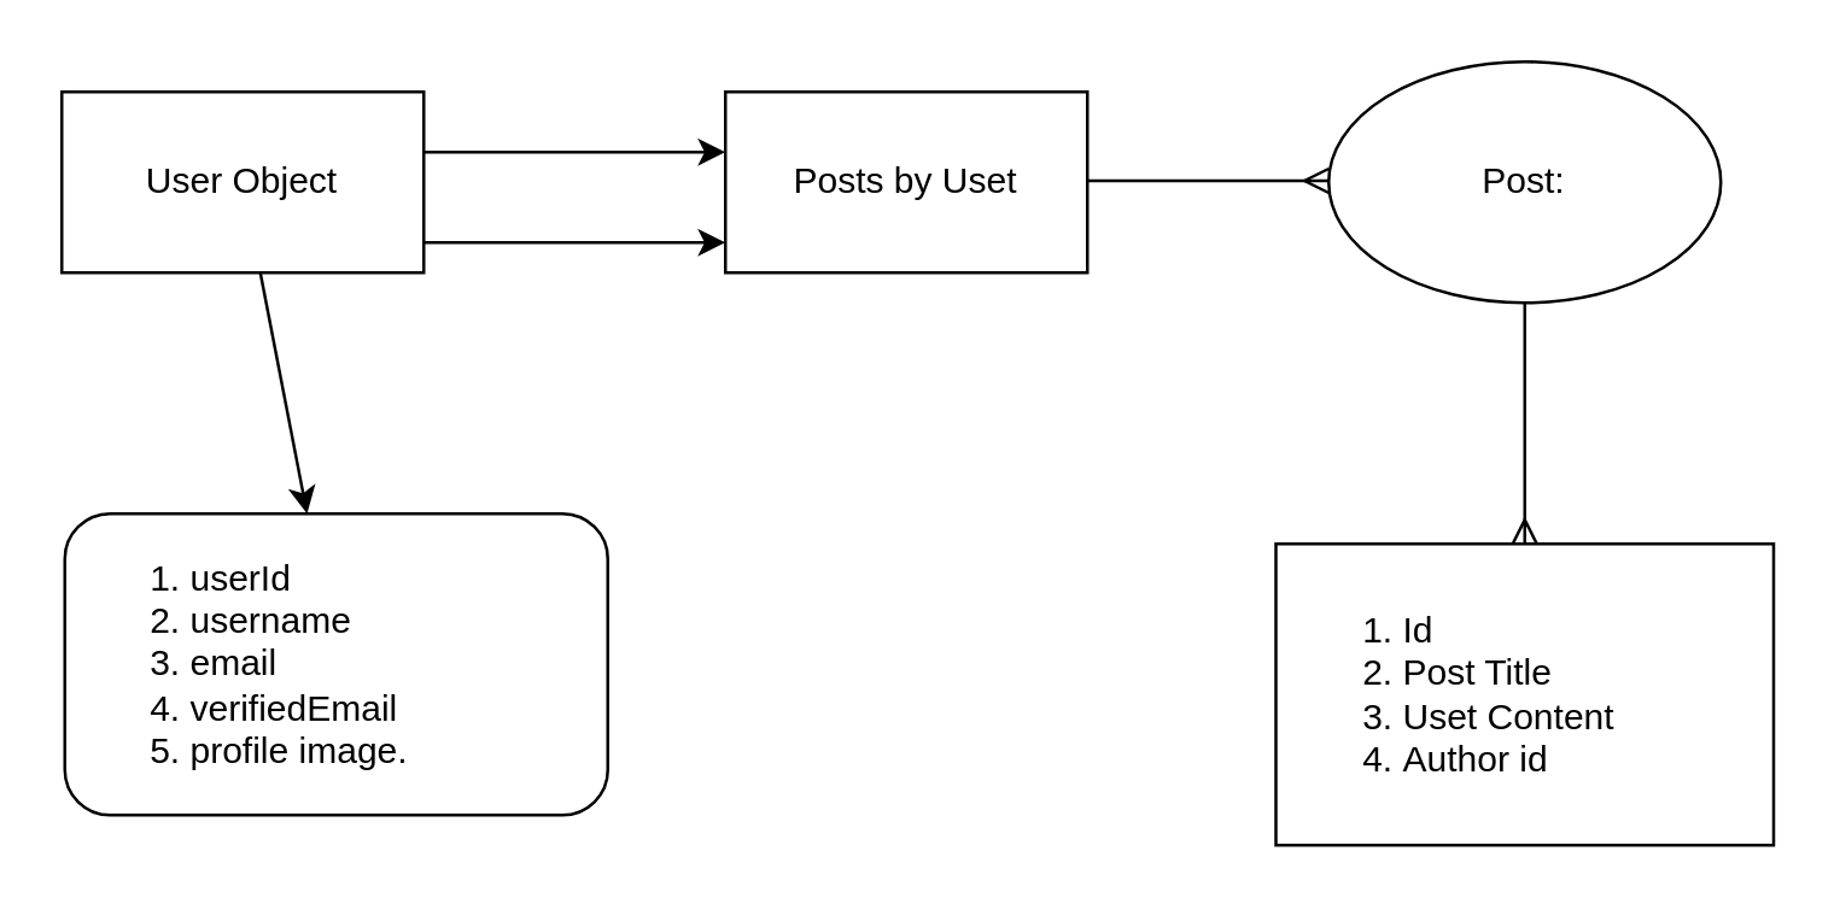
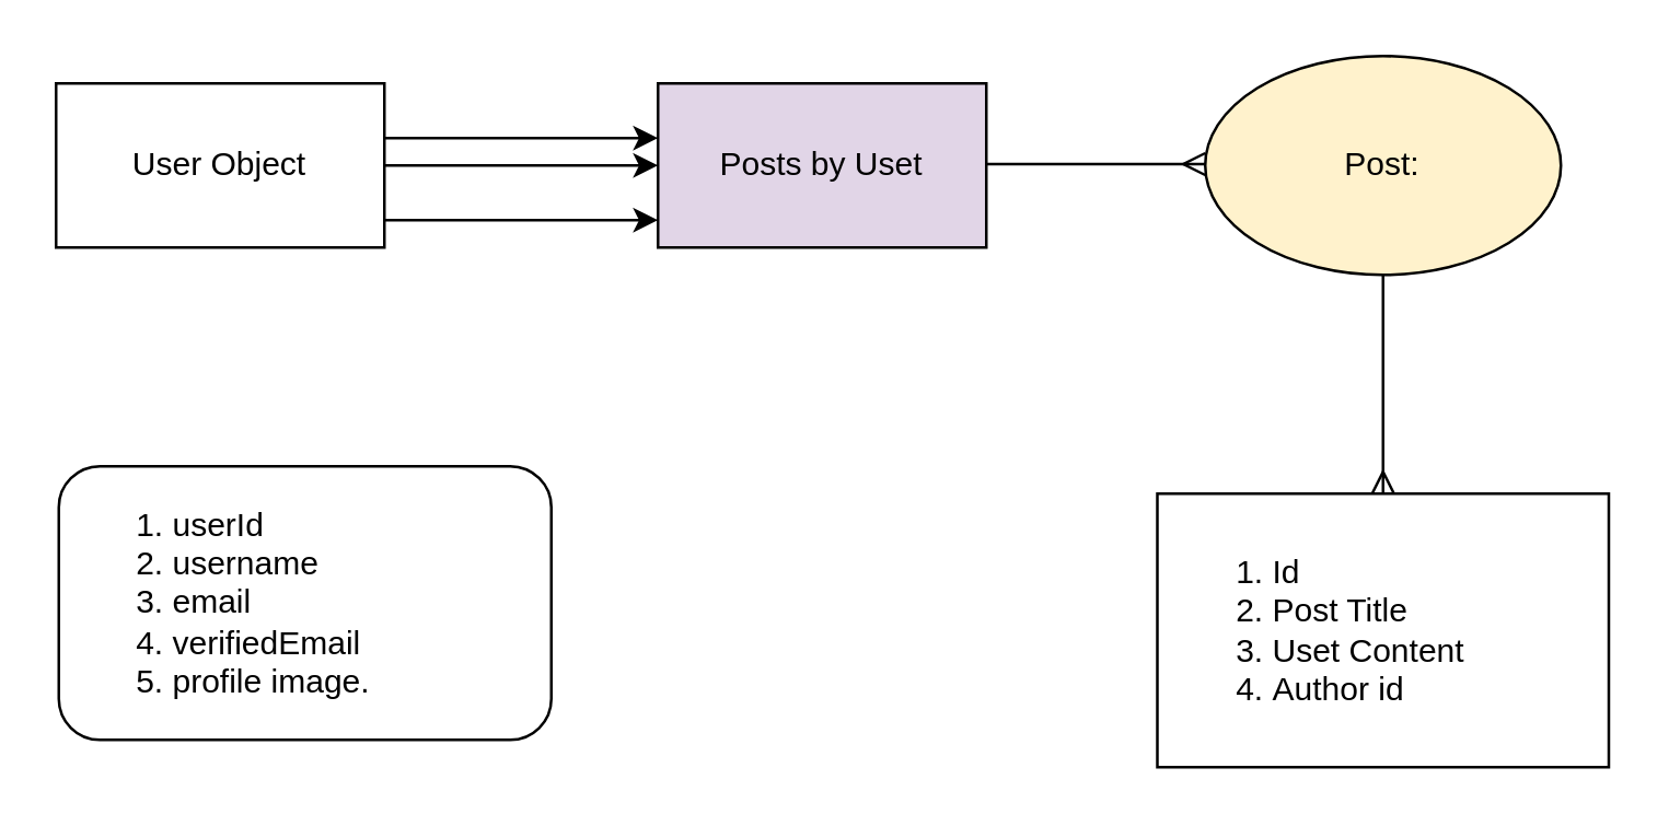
  <mxCell id="0" />
  <mxCell id="1" parent="0" />
- <mxCell id="2" value="" style="edgeStyle=none;html=1;" parent="1" source="3" target="11" edge="1"><mxGeometry relative="1" as="geometry" /></mxCell>
+ <mxCell id="2" value="" style="edgeStyle=none;html=1;" parent="1" source="3" target="5" edge="1"><mxGeometry relative="1" as="geometry" /></mxCell>
  <mxCell id="3" value="User Object" style="whiteSpace=wrap;html=1;" parent="1" vertex="1"><mxGeometry x="20" y="30" width="120" height="60" as="geometry" /></mxCell>
  <mxCell id="4" value="" style="edgeStyle=none;orthogonalLoop=1;jettySize=auto;html=1;" parent="1" edge="1"><mxGeometry width="100" relative="1" as="geometry"><mxPoint x="140" y="50" as="sourcePoint" /><mxPoint x="240" y="50" as="targetPoint" /><Array as="points" /></mxGeometry></mxCell>
- <mxCell id="5" value="Posts by Uset" style="whiteSpace=wrap;html=1;" parent="1" vertex="1"><mxGeometry x="240" y="30" width="120" height="60" as="geometry" /></mxCell>
+ <mxCell id="5" value="Posts by Uset" style="whiteSpace=wrap;html=1;fillColor=#e1d5e7;" parent="1" vertex="1"><mxGeometry x="240" y="30" width="120" height="60" as="geometry" /></mxCell>
  <mxCell id="6" value="" style="edgeStyle=none;orthogonalLoop=1;jettySize=auto;html=1;" parent="1" edge="1"><mxGeometry width="80" relative="1" as="geometry"><mxPoint x="140" y="80" as="sourcePoint" /><mxPoint x="240" y="80" as="targetPoint" /><Array as="points"><mxPoint x="190" y="80" /></Array></mxGeometry></mxCell>
  <mxCell id="7" value="" style="edgeStyle=none;orthogonalLoop=1;jettySize=auto;html=1;endArrow=ERmany;endFill=0;" parent="1" edge="1"><mxGeometry width="80" relative="1" as="geometry"><mxPoint x="360" y="59.5" as="sourcePoint" /><mxPoint x="440" y="59.5" as="targetPoint" /><Array as="points" /></mxGeometry></mxCell>
  <mxCell id="8" value="" style="edgeStyle=none;html=1;endArrow=ERmany;endFill=0;" parent="1" source="9" edge="1"><mxGeometry relative="1" as="geometry"><mxPoint x="505" y="180" as="targetPoint" /></mxGeometry></mxCell>
- <mxCell id="9" value="Post:&lt;br&gt;" style="ellipse;whiteSpace=wrap;html=1;" parent="1" vertex="1"><mxGeometry x="440" y="20" width="130" height="80" as="geometry" /></mxCell>
+ <mxCell id="9" value="Post:&lt;br&gt;" style="ellipse;whiteSpace=wrap;html=1;fillColor=#fff2cc;" parent="1" vertex="1"><mxGeometry x="440" y="20" width="130" height="80" as="geometry" /></mxCell>
  <mxCell id="10" value="&lt;div&gt;&lt;ol&gt;&lt;li&gt;Id&lt;/li&gt;&lt;li&gt;Post Title&lt;/li&gt;&lt;li&gt;Uset Content&lt;/li&gt;&lt;li&gt;Author id&lt;/li&gt;&lt;/ol&gt;&lt;/div&gt;" style="whiteSpace=wrap;html=1;align=left;" parent="1" vertex="1"><mxGeometry x="422.5" y="180" width="165" height="100" as="geometry" /></mxCell>
  <mxCell id="11" value="&lt;ol&gt;&lt;li&gt;userId&lt;/li&gt;&lt;li&gt;username&lt;/li&gt;&lt;li&gt;email&lt;/li&gt;&lt;li&gt;verifiedEmail&lt;/li&gt;&lt;li&gt;profile image.&lt;/li&gt;&lt;/ol&gt;" style="rounded=1;whiteSpace=wrap;html=1;align=left;" parent="1" vertex="1"><mxGeometry x="21" y="170" width="180" height="100" as="geometry" /></mxCell>
